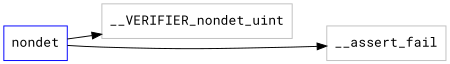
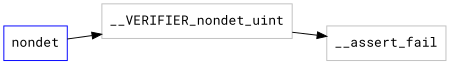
  digraph {
    fontname="Roboto Mono"
    rankdir=LR
    node [color=grey fontname="Roboto Mono" shape=box]
    edge [fontname="Roboto Mono"]
    n1 [color=blue label=nondet]
    n2 [label=__VERIFIER_nondet_uint]
    n3 [label=__assert_fail]
    n1 -> n2
-   n1 -> n3
+   n2 -> n3
  }
